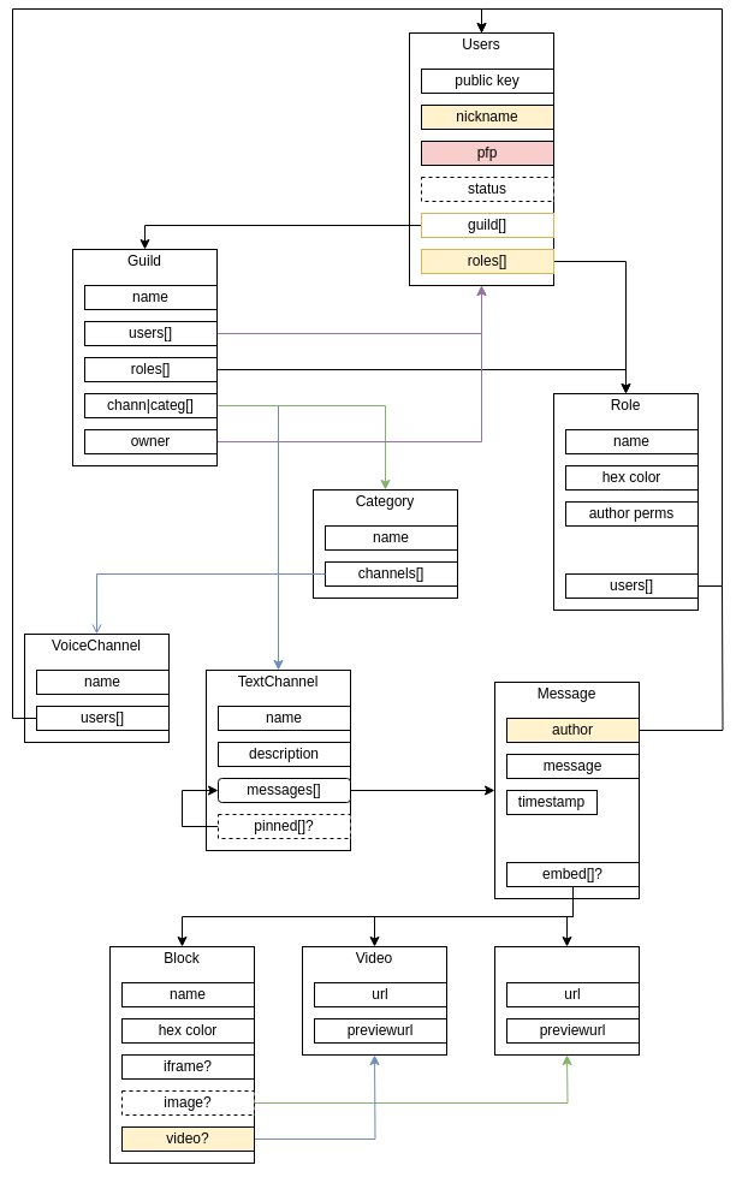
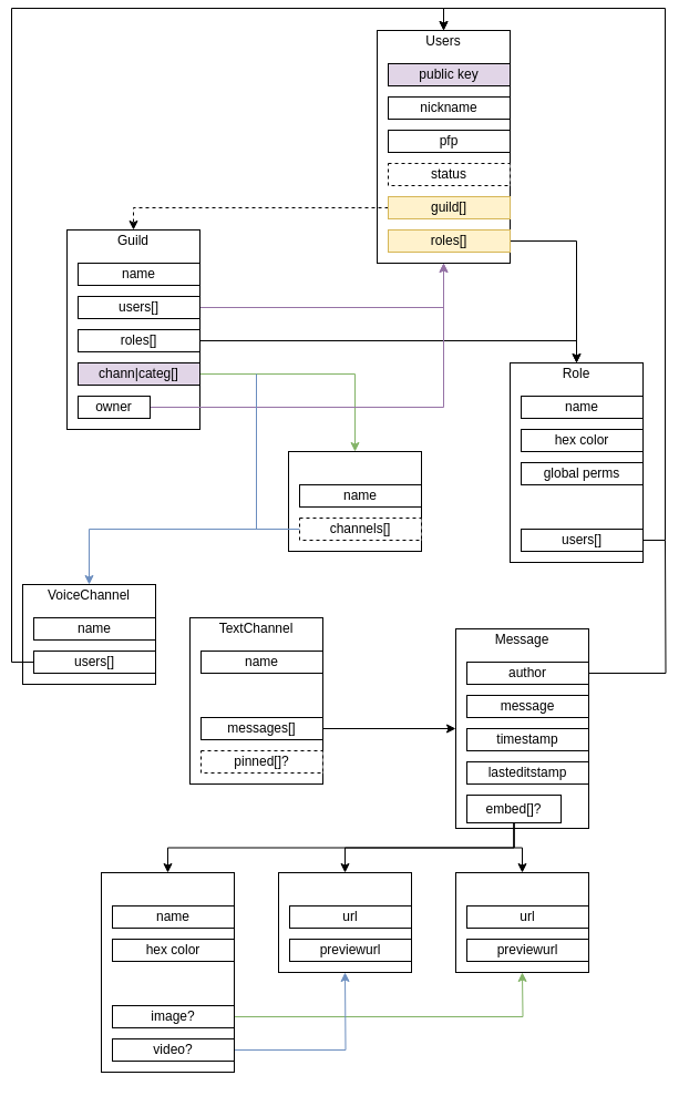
  <mxCell id="0" />
  <mxCell id="1" parent="0" />
  <mxCell id="2" value="" style="whiteSpace=wrap;html=1;" parent="1" vertex="1"><mxGeometry x="60" y="200" width="120" height="180" as="geometry" /></mxCell>
  <mxCell id="3" value="Guild" style="text;html=1;strokeColor=none;fillColor=none;align=center;verticalAlign=middle;whiteSpace=wrap;rounded=0;" parent="1" vertex="1"><mxGeometry x="60" y="200" width="120" height="20" as="geometry" /></mxCell>
  <mxCell id="4" value="name" style="rounded=0;whiteSpace=wrap;html=1;" parent="1" vertex="1"><mxGeometry x="70" y="230" width="110" height="20" as="geometry" /></mxCell>
  <mxCell id="5" style="edgeStyle=orthogonalEdgeStyle;rounded=0;orthogonalLoop=1;jettySize=auto;html=1;exitX=1;exitY=0.5;exitDx=0;exitDy=0;fillColor=#e1d5e7;strokeColor=#9673a6;" parent="1" source="6" edge="1"><mxGeometry relative="1" as="geometry"><mxPoint x="400" y="230" as="targetPoint" /><Array as="points"><mxPoint x="400" y="270" /></Array></mxGeometry></mxCell>
  <mxCell id="6" value="users[]" style="rounded=0;whiteSpace=wrap;html=1;" parent="1" vertex="1"><mxGeometry x="70" y="260" width="110" height="20" as="geometry" /></mxCell>
  <mxCell id="7" value="" style="rounded=0;whiteSpace=wrap;html=1;" parent="1" vertex="1"><mxGeometry x="340" y="20" width="120" height="210" as="geometry" /></mxCell>
  <mxCell id="8" value="Users" style="text;html=1;strokeColor=none;fillColor=none;align=center;verticalAlign=middle;whiteSpace=wrap;rounded=0;" parent="1" vertex="1"><mxGeometry x="340" y="20" width="120" height="20" as="geometry" /></mxCell>
- <mxCell id="9" value="public key" style="rounded=0;whiteSpace=wrap;html=1;" parent="1" vertex="1"><mxGeometry x="350" y="50" width="110" height="20" as="geometry" /></mxCell>
- <mxCell id="10" value="nickname" style="rounded=0;whiteSpace=wrap;html=1;fillColor=#fff2cc;" parent="1" vertex="1"><mxGeometry x="350" y="80" width="110" height="20" as="geometry" /></mxCell>
- <mxCell id="11" value="pfp" style="rounded=0;whiteSpace=wrap;html=1;fillColor=#f8cecc;" parent="1" vertex="1"><mxGeometry x="350" y="110" width="110" height="20" as="geometry" /></mxCell>
+ <mxCell id="9" value="public key" style="rounded=0;whiteSpace=wrap;html=1;fillColor=#e1d5e7;" parent="1" vertex="1"><mxGeometry x="350" y="50" width="110" height="20" as="geometry" /></mxCell>
+ <mxCell id="10" value="nickname" style="rounded=0;whiteSpace=wrap;html=1;" parent="1" vertex="1"><mxGeometry x="350" y="80" width="110" height="20" as="geometry" /></mxCell>
+ <mxCell id="11" value="pfp" style="rounded=0;whiteSpace=wrap;html=1;" parent="1" vertex="1"><mxGeometry x="350" y="110" width="110" height="20" as="geometry" /></mxCell>
  <mxCell id="12" style="edgeStyle=orthogonalEdgeStyle;rounded=0;orthogonalLoop=1;jettySize=auto;html=1;exitX=1;exitY=0.5;exitDx=0;exitDy=0;entryX=0.5;entryY=0;entryDx=0;entryDy=0;" parent="1" source="13" target="36" edge="1"><mxGeometry relative="1" as="geometry"><mxPoint x="520" y="320" as="targetPoint" /></mxGeometry></mxCell>
  <mxCell id="13" value="roles[]" style="rounded=0;whiteSpace=wrap;html=1;" parent="1" vertex="1"><mxGeometry x="70" y="290" width="110" height="20" as="geometry" /></mxCell>
  <mxCell id="14" style="edgeStyle=orthogonalEdgeStyle;rounded=0;orthogonalLoop=1;jettySize=auto;html=1;exitX=1;exitY=0.5;exitDx=0;exitDy=0;entryX=0.5;entryY=0;entryDx=0;entryDy=0;fillColor=#d5e8d4;strokeColor=#82b366;" parent="1" source="15" target="31" edge="1"><mxGeometry relative="1" as="geometry" /></mxCell>
- <mxCell id="15" value="chann|categ[]" style="rounded=0;whiteSpace=wrap;html=1;" parent="1" vertex="1"><mxGeometry x="70" y="320" width="110" height="20" as="geometry" /></mxCell>
+ <mxCell id="15" value="chann|categ[]" style="rounded=0;whiteSpace=wrap;html=1;fillColor=#e1d5e7;" parent="1" vertex="1"><mxGeometry x="70" y="320" width="110" height="20" as="geometry" /></mxCell>
  <mxCell id="16" style="edgeStyle=orthogonalEdgeStyle;rounded=0;orthogonalLoop=1;jettySize=auto;html=1;exitX=1;exitY=0.5;exitDx=0;exitDy=0;fillColor=#e1d5e7;strokeColor=#9673a6;entryX=0.5;entryY=1;entryDx=0;entryDy=0;" parent="1" source="17" target="7" edge="1"><mxGeometry relative="1" as="geometry"><mxPoint x="400" y="240" as="targetPoint" /><Array as="points"><mxPoint x="400" y="360" /></Array></mxGeometry></mxCell>
- <mxCell id="17" value="owner" style="rounded=0;whiteSpace=wrap;html=1;" parent="1" vertex="1"><mxGeometry x="70" y="350" width="110" height="20" as="geometry" /></mxCell>
+ <mxCell id="17" value="owner" style="rounded=0;whiteSpace=wrap;html=1;" parent="1" vertex="1"><mxGeometry x="70" y="350" width="65" height="20" as="geometry" /></mxCell>
  <mxCell id="18" value="status" style="rounded=0;whiteSpace=wrap;html=1;dashed=1;" parent="1" vertex="1"><mxGeometry x="350" y="140" width="110" height="20" as="geometry" /></mxCell>
- <mxCell id="19" style="edgeStyle=orthogonalEdgeStyle;rounded=0;orthogonalLoop=1;jettySize=auto;html=1;exitX=0;exitY=0.5;exitDx=0;exitDy=0;entryX=0.5;entryY=0;entryDx=0;entryDy=0;" parent="1" source="20" target="3" edge="1"><mxGeometry relative="1" as="geometry" /></mxCell>
- <mxCell id="20" value="guild[]" style="rounded=0;whiteSpace=wrap;html=1;fillColor=#ffffff;strokeColor=#d6b656;" parent="1" vertex="1"><mxGeometry x="350" y="170" width="110" height="20" as="geometry" /></mxCell>
+ <mxCell id="19" style="edgeStyle=orthogonalEdgeStyle;rounded=0;orthogonalLoop=1;jettySize=auto;html=1;exitX=0;exitY=0.5;exitDx=0;exitDy=0;entryX=0.5;entryY=0;entryDx=0;entryDy=0;dashed=1;" parent="1" source="20" target="3" edge="1"><mxGeometry relative="1" as="geometry" /></mxCell>
+ <mxCell id="20" value="guild[]" style="rounded=0;whiteSpace=wrap;html=1;fillColor=#fff2cc;strokeColor=#d6b656;" parent="1" vertex="1"><mxGeometry x="350" y="170" width="110" height="20" as="geometry" /></mxCell>
  <mxCell id="21" value="" style="rounded=0;whiteSpace=wrap;html=1;" parent="1" vertex="1"><mxGeometry x="171" y="550" width="120" height="150" as="geometry" /></mxCell>
  <mxCell id="22" value="TextChannel" style="text;html=1;strokeColor=none;fillColor=none;align=center;verticalAlign=middle;whiteSpace=wrap;rounded=0;" parent="1" vertex="1"><mxGeometry x="171" y="550" width="120" height="20" as="geometry" /></mxCell>
  <mxCell id="23" value="name" style="rounded=0;whiteSpace=wrap;html=1;" parent="1" vertex="1"><mxGeometry x="181" y="580" width="110" height="20" as="geometry" /></mxCell>
- <mxCell id="24" value="description" style="rounded=0;whiteSpace=wrap;html=1;" parent="1" vertex="1"><mxGeometry x="181" y="610" width="110" height="20" as="geometry" /></mxCell>
  <mxCell id="25" style="edgeStyle=orthogonalEdgeStyle;rounded=0;orthogonalLoop=1;jettySize=auto;html=1;exitX=1;exitY=0.5;exitDx=0;exitDy=0;entryX=0;entryY=0.5;entryDx=0;entryDy=0;endArrow=classic;endFill=1;strokeColor=#000000;" parent="1" source="26" target="29" edge="1"><mxGeometry relative="1" as="geometry" /></mxCell>
- <mxCell id="26" value="messages[]" style="whiteSpace=wrap;html=1;rounded=1;" parent="1" vertex="1"><mxGeometry x="181" y="640" width="110" height="20" as="geometry" /></mxCell>
- <mxCell id="27" style="edgeStyle=orthogonalEdgeStyle;rounded=0;orthogonalLoop=1;jettySize=auto;html=1;exitX=0;exitY=0.5;exitDx=0;exitDy=0;entryX=0;entryY=0.5;entryDx=0;entryDy=0;" parent="1" source="28" target="26" edge="1"><mxGeometry relative="1" as="geometry"><mxPoint x="131" y="650" as="targetPoint" /><Array as="points"><mxPoint x="151" y="680" /><mxPoint x="151" y="650" /></Array></mxGeometry></mxCell>
+ <mxCell id="26" value="messages[]" style="rounded=0;whiteSpace=wrap;html=1;" parent="1" vertex="1"><mxGeometry x="181" y="640" width="110" height="20" as="geometry" /></mxCell>
  <mxCell id="28" value="pinned[]?" style="rounded=0;whiteSpace=wrap;html=1;dashed=1;" parent="1" vertex="1"><mxGeometry x="181" y="670" width="110" height="20" as="geometry" /></mxCell>
  <mxCell id="29" value="" style="rounded=0;whiteSpace=wrap;html=1;" parent="1" vertex="1"><mxGeometry x="411" y="560" width="120" height="180" as="geometry" /></mxCell>
  <mxCell id="30" value="Message" style="text;html=1;strokeColor=none;fillColor=none;align=center;verticalAlign=middle;whiteSpace=wrap;rounded=0;" parent="1" vertex="1"><mxGeometry x="411" y="560" width="120" height="20" as="geometry" /></mxCell>
  <mxCell id="31" value="" style="rounded=0;whiteSpace=wrap;html=1;" parent="1" vertex="1"><mxGeometry x="260" y="400" width="120" height="90" as="geometry" /></mxCell>
- <mxCell id="32" value="Category" style="text;html=1;strokeColor=none;fillColor=none;align=center;verticalAlign=middle;whiteSpace=wrap;rounded=0;" parent="1" vertex="1"><mxGeometry x="260" y="400" width="120" height="20" as="geometry" /></mxCell>
  <mxCell id="33" value="name" style="rounded=0;whiteSpace=wrap;html=1;" parent="1" vertex="1"><mxGeometry x="270" y="430" width="110" height="20" as="geometry" /></mxCell>
- <mxCell id="34" style="edgeStyle=orthogonalEdgeStyle;rounded=0;orthogonalLoop=1;jettySize=auto;html=1;exitX=0;exitY=0.5;exitDx=0;exitDy=0;fillColor=#dae8fc;strokeColor=#6c8ebf;entryX=0.5;entryY=0;entryDx=0;entryDy=0;" parent="1" source="35" edge="1" target="22"><mxGeometry relative="1" as="geometry"><mxPoint x="240" y="520" as="targetPoint" /></mxGeometry></mxCell>
- <mxCell id="35" value="channels[]" style="rounded=0;whiteSpace=wrap;html=1;" parent="1" vertex="1"><mxGeometry x="270" y="460" width="110" height="20" as="geometry" /></mxCell>
+ <mxCell id="35" value="channels[]" style="rounded=0;whiteSpace=wrap;html=1;dashed=1;" parent="1" vertex="1"><mxGeometry x="270" y="460" width="110" height="20" as="geometry" /></mxCell>
  <mxCell id="36" value="" style="rounded=0;whiteSpace=wrap;html=1;" parent="1" vertex="1"><mxGeometry x="460" y="320" width="120" height="180" as="geometry" /></mxCell>
  <mxCell id="37" value="Role" style="text;html=1;strokeColor=none;fillColor=none;align=center;verticalAlign=middle;whiteSpace=wrap;rounded=0;" parent="1" vertex="1"><mxGeometry x="460" y="320" width="120" height="20" as="geometry" /></mxCell>
  <mxCell id="38" value="name" style="rounded=0;whiteSpace=wrap;html=1;" parent="1" vertex="1"><mxGeometry x="470" y="350" width="110" height="20" as="geometry" /></mxCell>
  <mxCell id="39" value="hex color" style="rounded=0;whiteSpace=wrap;html=1;" parent="1" vertex="1"><mxGeometry x="470" y="380" width="110" height="20" as="geometry" /></mxCell>
- <mxCell id="40" value="author perms" style="rounded=0;whiteSpace=wrap;html=1;" parent="1" vertex="1"><mxGeometry x="470" y="410" width="110" height="20" as="geometry" /></mxCell>
+ <mxCell id="40" value="global perms" style="rounded=0;whiteSpace=wrap;html=1;" parent="1" vertex="1"><mxGeometry x="470" y="410" width="110" height="20" as="geometry" /></mxCell>
  <mxCell id="41" style="edgeStyle=orthogonalEdgeStyle;rounded=0;orthogonalLoop=1;jettySize=auto;html=1;exitX=1;exitY=0.5;exitDx=0;exitDy=0;entryX=0.5;entryY=0;entryDx=0;entryDy=0;" parent="1" source="42" target="8" edge="1"><mxGeometry relative="1" as="geometry" /></mxCell>
  <mxCell id="42" value="users[]" style="rounded=0;whiteSpace=wrap;html=1;" parent="1" vertex="1"><mxGeometry x="470" y="470" width="110" height="20" as="geometry" /></mxCell>
  <mxCell id="43" value="" style="rounded=0;whiteSpace=wrap;html=1;" parent="1" vertex="1"><mxGeometry x="20" y="520" width="120" height="90" as="geometry" /></mxCell>
  <mxCell id="44" value="VoiceChannel" style="text;html=1;strokeColor=none;fillColor=none;align=center;verticalAlign=middle;whiteSpace=wrap;rounded=0;" parent="1" vertex="1"><mxGeometry x="20" y="520" width="120" height="20" as="geometry" /></mxCell>
  <mxCell id="45" value="name" style="rounded=0;whiteSpace=wrap;html=1;" parent="1" vertex="1"><mxGeometry x="30" y="550" width="110" height="20" as="geometry" /></mxCell>
  <mxCell id="46" style="edgeStyle=orthogonalEdgeStyle;rounded=0;orthogonalLoop=1;jettySize=auto;html=1;exitX=0;exitY=0.5;exitDx=0;exitDy=0;entryX=0.5;entryY=0;entryDx=0;entryDy=0;" parent="1" source="47" target="8" edge="1"><mxGeometry relative="1" as="geometry" /></mxCell>
  <mxCell id="47" value="users[]" style="rounded=0;whiteSpace=wrap;html=1;" parent="1" vertex="1"><mxGeometry x="30" y="580" width="110" height="20" as="geometry" /></mxCell>
- <mxCell id="48" value="" style="endArrow=open;html=1;entryX=0.5;entryY=0;entryDx=0;entryDy=0;rounded=0;fillColor=#dae8fc;strokeColor=#6c8ebf;exitX=0;exitY=0.5;exitDx=0;exitDy=0;" parent="1" target="44" edge="1" source="35"><mxGeometry width="50" height="50" relative="1" as="geometry"><mxPoint x="251" y="470" as="sourcePoint" /><mxPoint x="80" y="470" as="targetPoint" /><Array as="points"><mxPoint x="80" y="470" /></Array></mxGeometry></mxCell>
+ <mxCell id="48" value="" style="endArrow=classic;html=1;entryX=0.5;entryY=0;entryDx=0;entryDy=0;rounded=0;fillColor=#dae8fc;strokeColor=#6c8ebf;exitX=0;exitY=0.5;exitDx=0;exitDy=0;" parent="1" target="44" edge="1" source="35"><mxGeometry width="50" height="50" relative="1" as="geometry"><mxPoint x="251" y="470" as="sourcePoint" /><mxPoint x="80" y="470" as="targetPoint" /><Array as="points"><mxPoint x="80" y="470" /></Array></mxGeometry></mxCell>
  <mxCell id="49" style="edgeStyle=orthogonalEdgeStyle;rounded=0;orthogonalLoop=1;jettySize=auto;html=1;exitX=1;exitY=0.5;exitDx=0;exitDy=0;strokeColor=#000000;endArrow=none;endFill=0;" parent="1" source="50" edge="1"><mxGeometry relative="1" as="geometry"><mxPoint x="600" y="480" as="targetPoint" /></mxGeometry></mxCell>
- <mxCell id="50" value="author" style="rounded=0;whiteSpace=wrap;html=1;fillColor=#fff2cc;" parent="1" vertex="1"><mxGeometry x="421" y="590" width="110" height="20" as="geometry" /></mxCell>
+ <mxCell id="50" value="author" style="rounded=0;whiteSpace=wrap;html=1;" parent="1" vertex="1"><mxGeometry x="421" y="590" width="110" height="20" as="geometry" /></mxCell>
  <mxCell id="51" value="message" style="rounded=0;whiteSpace=wrap;html=1;" parent="1" vertex="1"><mxGeometry x="421" y="620" width="110" height="20" as="geometry" /></mxCell>
- <mxCell id="52" value="timestamp" style="rounded=0;whiteSpace=wrap;html=1;" parent="1" vertex="1"><mxGeometry x="421" y="650" width="75" height="20" as="geometry" /></mxCell>
+ <mxCell id="52" value="timestamp" style="rounded=0;whiteSpace=wrap;html=1;" parent="1" vertex="1"><mxGeometry x="421" y="650" width="110" height="20" as="geometry" /></mxCell>
+ <mxCell id="53" value="lasteditstamp" style="rounded=0;whiteSpace=wrap;html=1;" parent="1" vertex="1"><mxGeometry x="421" y="680" width="110" height="20" as="geometry" /></mxCell>
  <mxCell id="54" style="edgeStyle=orthogonalEdgeStyle;rounded=0;orthogonalLoop=1;jettySize=auto;html=1;exitX=0.5;exitY=1;exitDx=0;exitDy=0;entryX=0.5;entryY=0;entryDx=0;entryDy=0;endArrow=classic;endFill=1;strokeColor=#000000;" parent="1" source="57" target="58" edge="1"><mxGeometry relative="1" as="geometry" /></mxCell>
  <mxCell id="55" style="edgeStyle=orthogonalEdgeStyle;rounded=0;orthogonalLoop=1;jettySize=auto;html=1;exitX=0.5;exitY=1;exitDx=0;exitDy=0;entryX=0.5;entryY=0;entryDx=0;entryDy=0;endArrow=classic;endFill=1;strokeColor=#000000;" parent="1" source="57" target="61" edge="1"><mxGeometry relative="1" as="geometry" /></mxCell>
  <mxCell id="56" style="edgeStyle=orthogonalEdgeStyle;rounded=0;orthogonalLoop=1;jettySize=auto;html=1;exitX=0.5;exitY=1;exitDx=0;exitDy=0;entryX=0.5;entryY=0;entryDx=0;entryDy=0;endArrow=classic;endFill=1;strokeColor=#000000;" parent="1" source="57" target="65" edge="1"><mxGeometry relative="1" as="geometry" /></mxCell>
- <mxCell id="57" value="embed[]?" style="rounded=0;whiteSpace=wrap;html=1;" parent="1" vertex="1"><mxGeometry x="421" y="710" width="110" height="20" as="geometry" /></mxCell>
+ <mxCell id="57" value="embed[]?" style="rounded=0;whiteSpace=wrap;html=1;" parent="1" vertex="1"><mxGeometry x="421" y="710" width="85" height="25" as="geometry" /></mxCell>
  <mxCell id="58" value="" style="rounded=0;whiteSpace=wrap;html=1;" parent="1" vertex="1"><mxGeometry x="411" y="780" width="120" height="90" as="geometry" /></mxCell>
  <mxCell id="59" value="url" style="rounded=0;whiteSpace=wrap;html=1;" parent="1" vertex="1"><mxGeometry x="421" y="810" width="110" height="20" as="geometry" /></mxCell>
  <mxCell id="60" value="previewurl" style="rounded=0;whiteSpace=wrap;html=1;" parent="1" vertex="1"><mxGeometry x="421" y="840" width="110" height="20" as="geometry" /></mxCell>
  <mxCell id="61" value="" style="rounded=0;whiteSpace=wrap;html=1;" parent="1" vertex="1"><mxGeometry x="251" y="780" width="120" height="90" as="geometry" /></mxCell>
- <mxCell id="62" value="Video" style="text;html=1;strokeColor=none;fillColor=none;align=center;verticalAlign=middle;whiteSpace=wrap;rounded=0;" parent="1" vertex="1"><mxGeometry x="251" y="780" width="120" height="20" as="geometry" /></mxCell>
  <mxCell id="63" value="url" style="rounded=0;whiteSpace=wrap;html=1;" parent="1" vertex="1"><mxGeometry x="261" y="810" width="110" height="20" as="geometry" /></mxCell>
  <mxCell id="64" value="previewurl" style="rounded=0;whiteSpace=wrap;html=1;" parent="1" vertex="1"><mxGeometry x="261" y="840" width="110" height="20" as="geometry" /></mxCell>
  <mxCell id="65" value="" style="rounded=0;whiteSpace=wrap;html=1;" parent="1" vertex="1"><mxGeometry x="91" y="780" width="120" height="180" as="geometry" /></mxCell>
- <mxCell id="66" value="Block" style="text;html=1;strokeColor=none;fillColor=none;align=center;verticalAlign=middle;whiteSpace=wrap;rounded=0;" parent="1" vertex="1"><mxGeometry x="91" y="780" width="120" height="20" as="geometry" /></mxCell>
  <mxCell id="67" value="name" style="rounded=0;whiteSpace=wrap;html=1;" parent="1" vertex="1"><mxGeometry x="101" y="810" width="110" height="20" as="geometry" /></mxCell>
- <mxCell id="68" value="iframe?" style="rounded=0;whiteSpace=wrap;html=1;" parent="1" vertex="1"><mxGeometry x="101" y="870" width="110" height="20" as="geometry" /></mxCell>
  <mxCell id="69" style="edgeStyle=orthogonalEdgeStyle;rounded=0;orthogonalLoop=1;jettySize=auto;html=1;exitX=1;exitY=0.5;exitDx=0;exitDy=0;endArrow=classic;endFill=1;strokeColor=#82b366;fillColor=#d5e8d4;" parent="1" source="70" edge="1"><mxGeometry relative="1" as="geometry"><mxPoint x="471" y="870" as="targetPoint" /></mxGeometry></mxCell>
- <mxCell id="70" value="image?" style="rounded=0;whiteSpace=wrap;html=1;dashed=1;" parent="1" vertex="1"><mxGeometry x="101" y="900" width="110" height="20" as="geometry" /></mxCell>
+ <mxCell id="70" value="image?" style="rounded=0;whiteSpace=wrap;html=1;" parent="1" vertex="1"><mxGeometry x="101" y="900" width="110" height="20" as="geometry" /></mxCell>
  <mxCell id="71" style="edgeStyle=orthogonalEdgeStyle;rounded=0;orthogonalLoop=1;jettySize=auto;html=1;exitX=1;exitY=0.5;exitDx=0;exitDy=0;endArrow=classic;endFill=1;strokeColor=#6c8ebf;fillColor=#dae8fc;" parent="1" source="72" edge="1"><mxGeometry relative="1" as="geometry"><mxPoint x="311" y="870" as="targetPoint" /></mxGeometry></mxCell>
- <mxCell id="72" value="video?" style="rounded=0;whiteSpace=wrap;html=1;fillColor=#fff2cc;" parent="1" vertex="1"><mxGeometry x="101" y="930" width="110" height="20" as="geometry" /></mxCell>
+ <mxCell id="72" value="video?" style="rounded=0;whiteSpace=wrap;html=1;" parent="1" vertex="1"><mxGeometry x="101" y="930" width="110" height="20" as="geometry" /></mxCell>
  <mxCell id="73" value="hex color" style="rounded=0;whiteSpace=wrap;html=1;" parent="1" vertex="1"><mxGeometry x="101" y="840" width="110" height="20" as="geometry" /></mxCell>
  <mxCell id="74" style="edgeStyle=orthogonalEdgeStyle;rounded=0;orthogonalLoop=1;jettySize=auto;html=1;exitX=1;exitY=0.5;exitDx=0;exitDy=0;entryX=0.5;entryY=0;entryDx=0;entryDy=0;" parent="1" source="75" target="37" edge="1"><mxGeometry relative="1" as="geometry" /></mxCell>
  <mxCell id="75" value="roles[]" style="rounded=0;whiteSpace=wrap;html=1;fillColor=#fff2cc;strokeColor=#d6b656;" parent="1" vertex="1"><mxGeometry x="350" y="200" width="110" height="20" as="geometry" /></mxCell>
  <mxCell id="76" value="" style="endArrow=none;html=1;fillColor=#dae8fc;strokeColor=#6c8ebf;endFill=0;" edge="1" parent="1"><mxGeometry width="50" height="50" relative="1" as="geometry"><mxPoint x="231" y="330" as="sourcePoint" /><mxPoint x="231" y="470" as="targetPoint" /></mxGeometry></mxCell>
